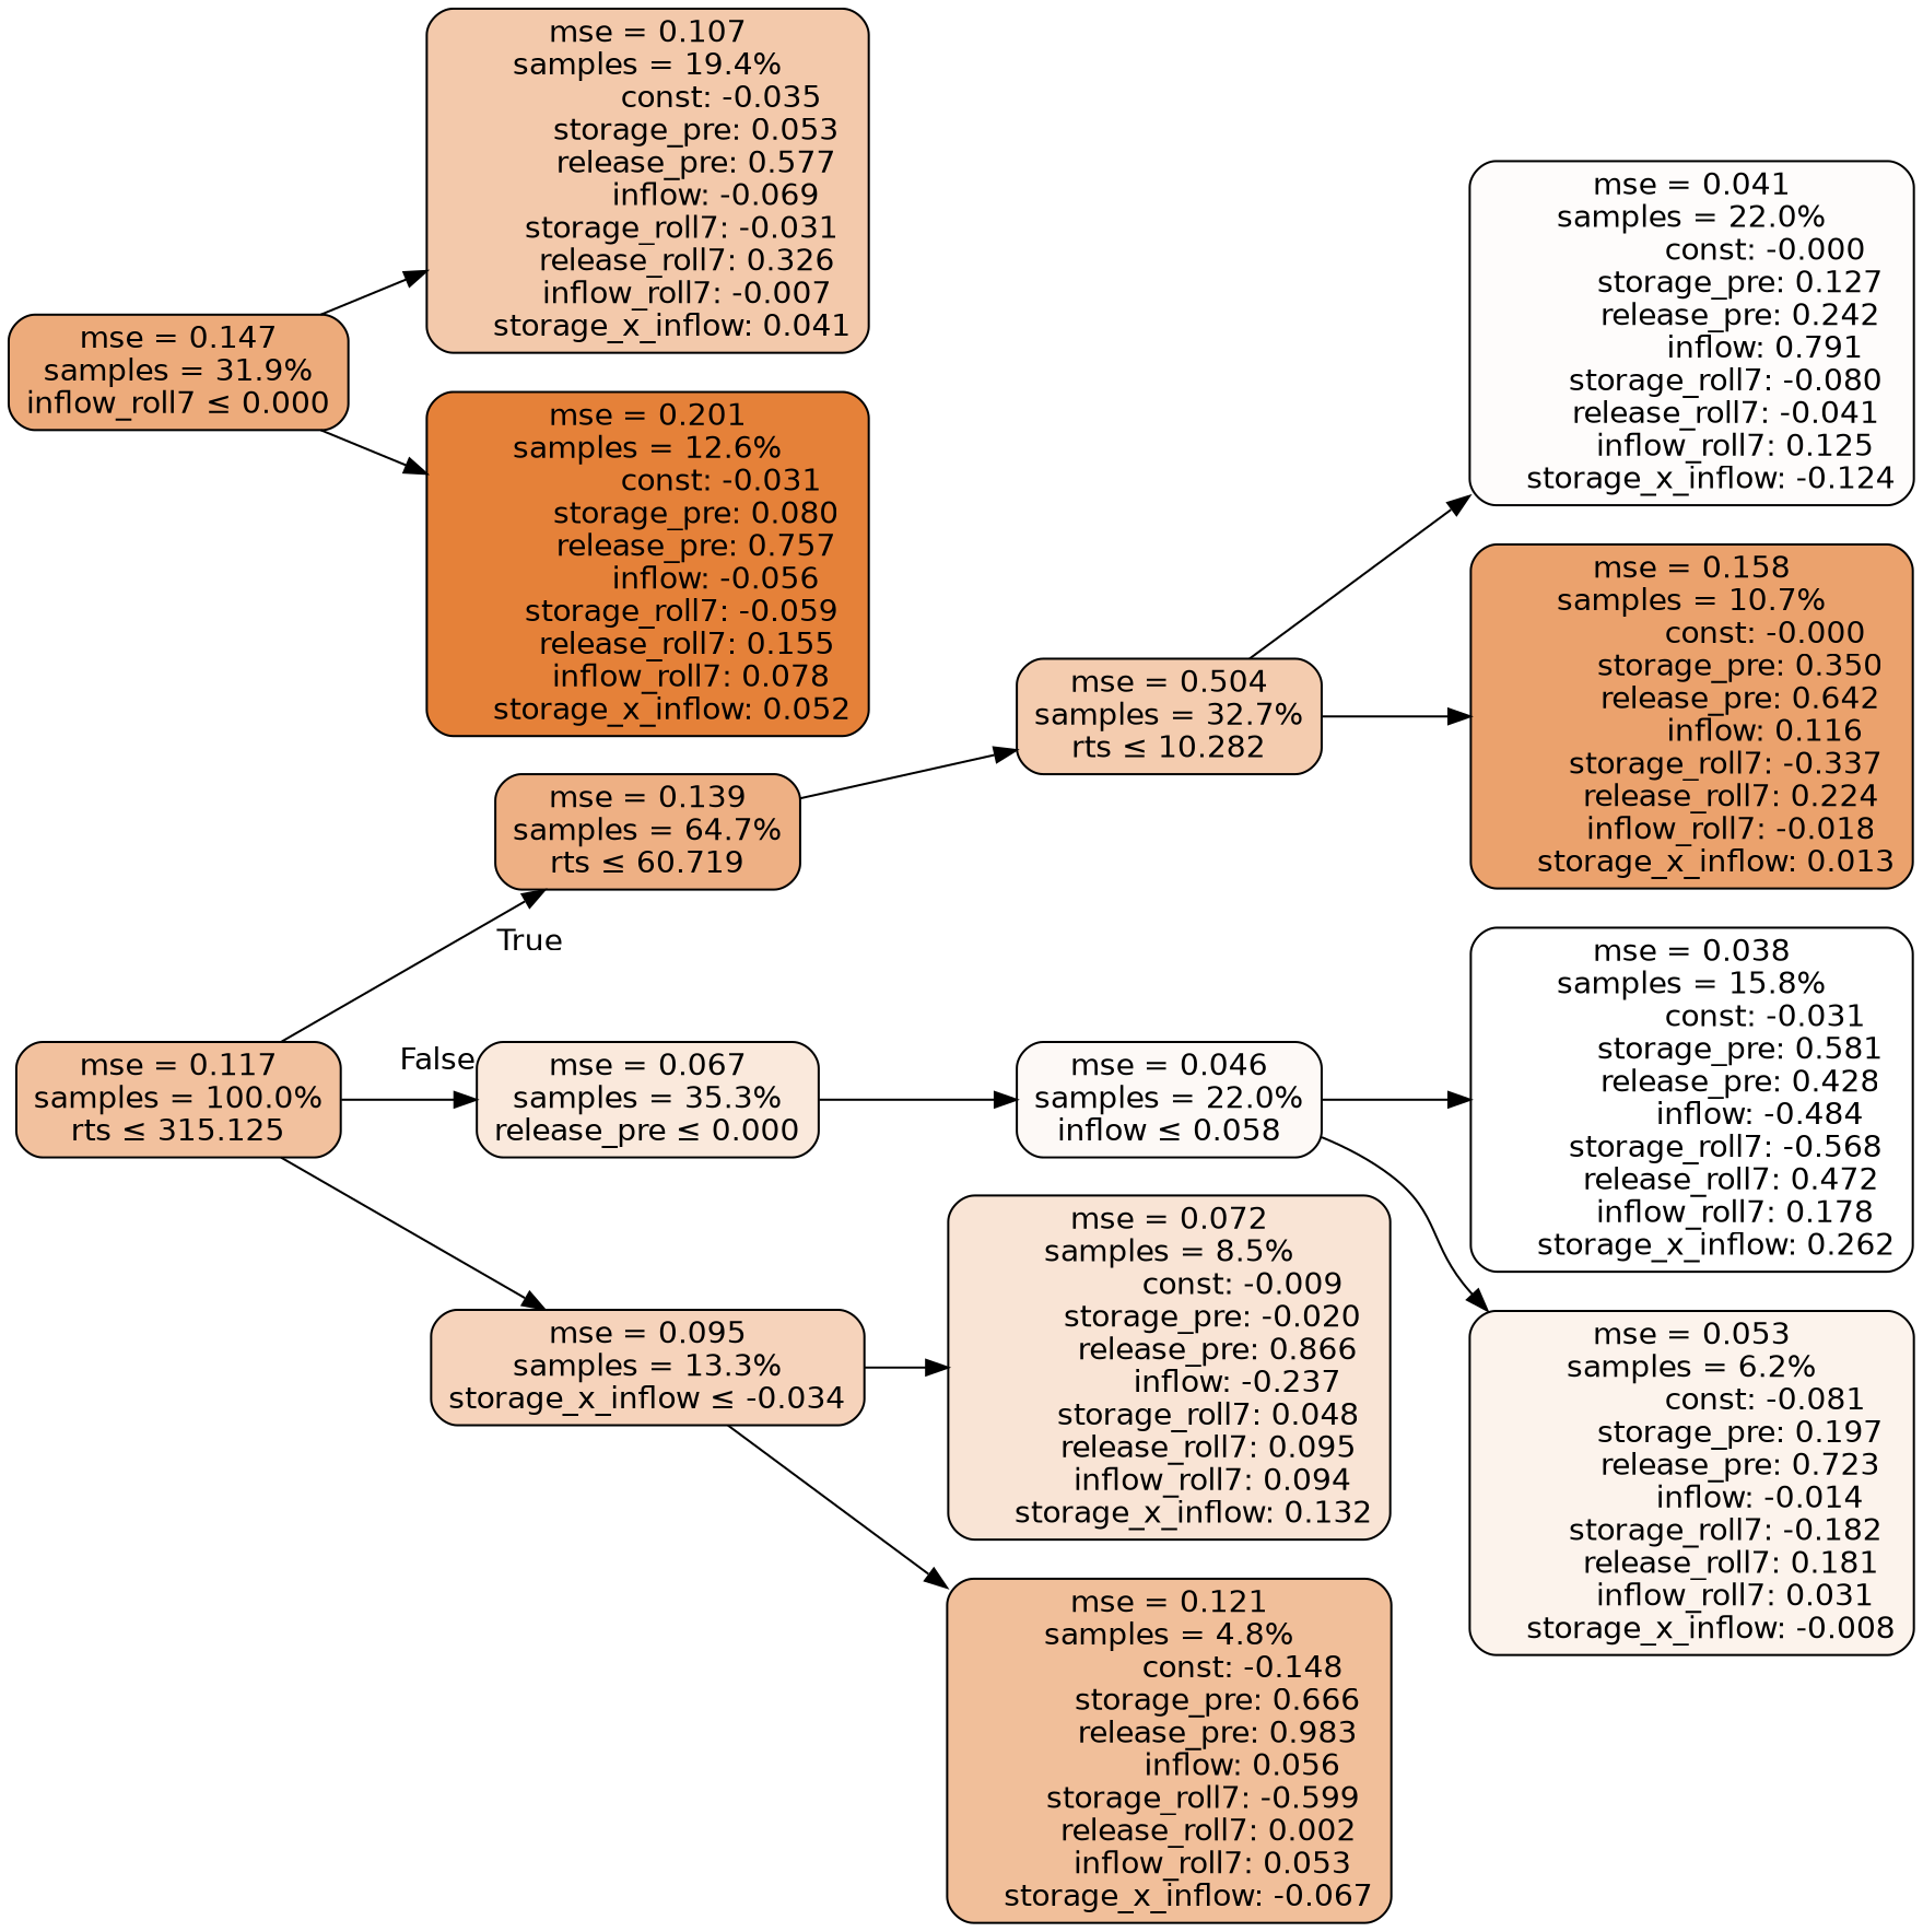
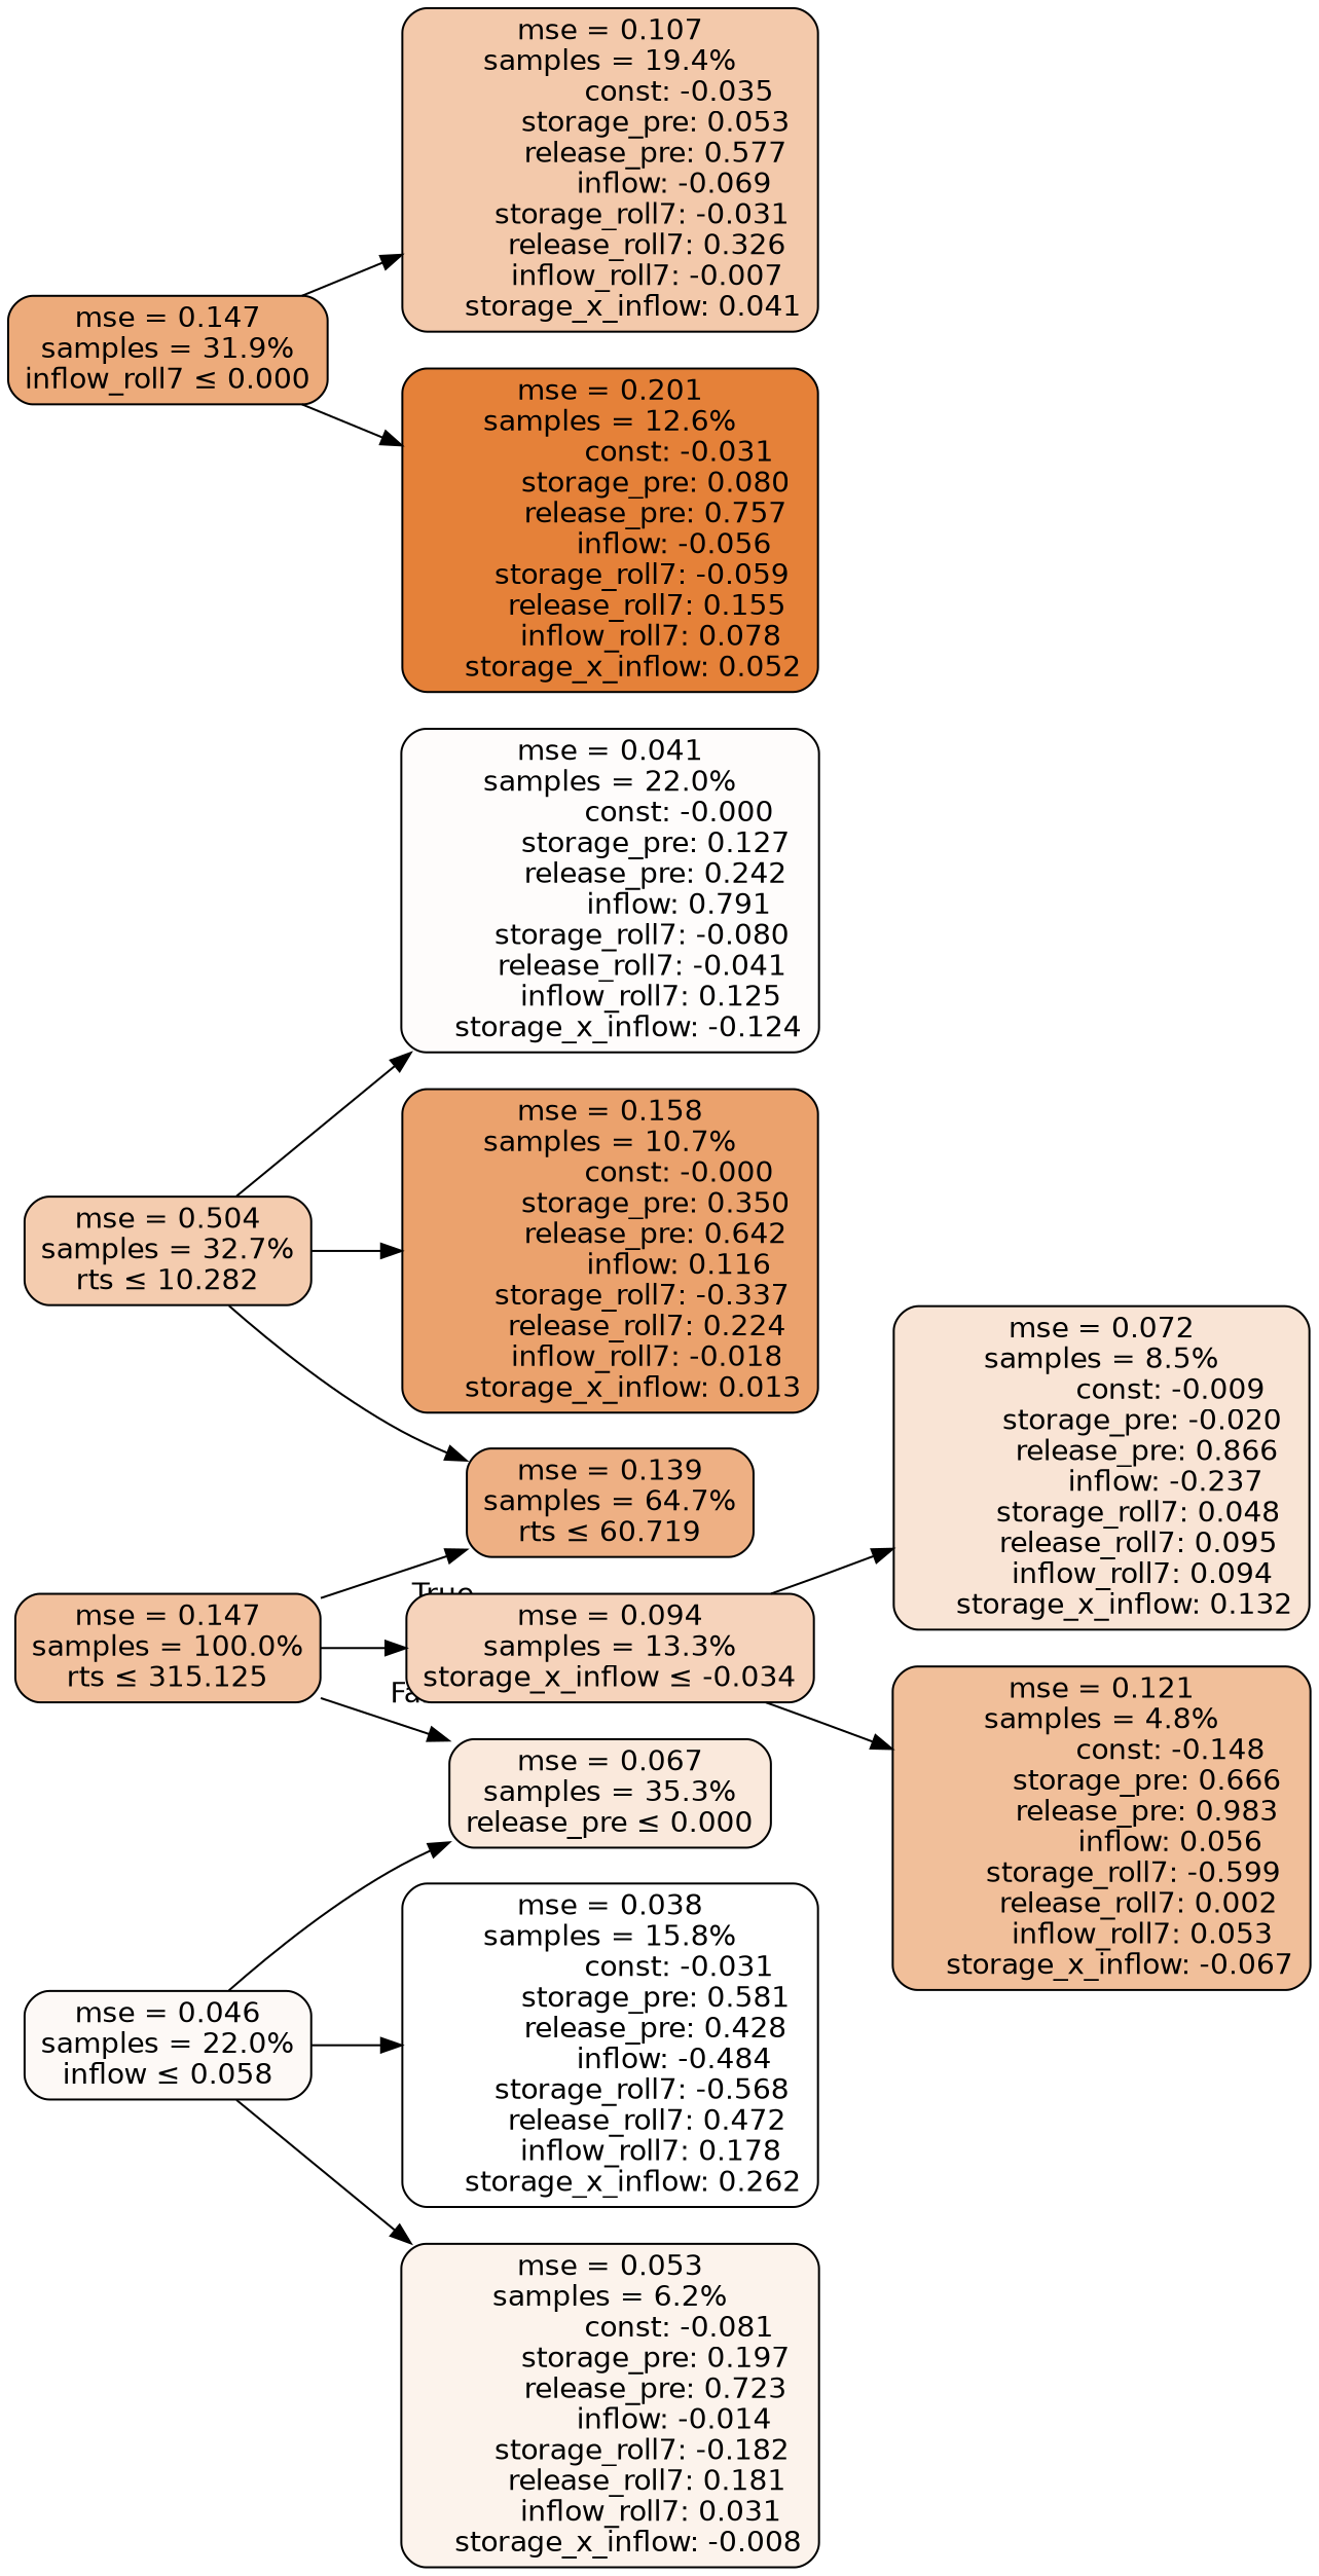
  digraph {
    rankdir=LR
    node [color=black fontname=helvetica shape=rectangle style="filled, rounded"]
    edge [fontname=helvetica]
-   n1 [fillcolor="#f2c19e" label="mse = 0.117\nsamples = 100.0%\nrts &le; 315.125"]
+   n1 [fillcolor="#f2c19e" label="mse = 0.147\nsamples = 100.0%\nrts &le; 315.125"]
    n2 [fillcolor="#eeb084" label="mse = 0.139\nsamples = 64.7%\nrts &le; 60.719"]
    n3 [fillcolor="#fae9dc" label="mse = 0.067\nsamples = 35.3%\nrelease_pre &le; 0.000"]
-   n4 [fillcolor="#f6d3bb" label="mse = 0.095\nsamples = 13.3%\nstorage_x_inflow &le; -0.034"]
+   n4 [fillcolor="#f6d3bb" label="mse = 0.094\nsamples = 13.3%\nstorage_x_inflow &le; -0.034"]
    n5 [fillcolor="#f4ccaf" label="mse = 0.504\nsamples = 32.7%\nrts &le; 10.282"]
    n6 [fillcolor="#fdf9f6" label="mse = 0.046\nsamples = 22.0%\ninflow &le; 0.058"]
    n7 [fillcolor="#fefcfb" label="mse = 0.041\nsamples = 22.0%\n               const: -0.000\n          storage_pre: 0.127\n          release_pre: 0.242\n               inflow: 0.791\n       storage_roll7: -0.080\n       release_roll7: -0.041\n         inflow_roll7: 0.125\n    storage_x_inflow: -0.124"]
    n8 [fillcolor="#eba26d" label="mse = 0.158\nsamples = 10.7%\n               const: -0.000\n          storage_pre: 0.350\n          release_pre: 0.642\n               inflow: 0.116\n       storage_roll7: -0.337\n        release_roll7: 0.224\n        inflow_roll7: -0.018\n     storage_x_inflow: 0.013"]
    n9 [fillcolor="#edab7b" label="mse = 0.147\nsamples = 31.9%\ninflow_roll7 &le; 0.000"]
    n10 [fillcolor="#f3c9ab" label="mse = 0.107\nsamples = 19.4%\n               const: -0.035\n          storage_pre: 0.053\n          release_pre: 0.577\n              inflow: -0.069\n       storage_roll7: -0.031\n        release_roll7: 0.326\n        inflow_roll7: -0.007\n     storage_x_inflow: 0.041"]
    n11 [fillcolor="#e58139" label="mse = 0.201\nsamples = 12.6%\n               const: -0.031\n          storage_pre: 0.080\n          release_pre: 0.757\n              inflow: -0.056\n       storage_roll7: -0.059\n        release_roll7: 0.155\n         inflow_roll7: 0.078\n     storage_x_inflow: 0.052"]
    n12 [fillcolor="#ffffff" label="mse = 0.038\nsamples = 15.8%\n               const: -0.031\n          storage_pre: 0.581\n          release_pre: 0.428\n              inflow: -0.484\n       storage_roll7: -0.568\n        release_roll7: 0.472\n         inflow_roll7: 0.178\n     storage_x_inflow: 0.262"]
    n13 [fillcolor="#fcf3ec" label="mse = 0.053\nsamples = 6.2%\n               const: -0.081\n          storage_pre: 0.197\n          release_pre: 0.723\n              inflow: -0.014\n       storage_roll7: -0.182\n        release_roll7: 0.181\n         inflow_roll7: 0.031\n    storage_x_inflow: -0.008"]
    n14 [fillcolor="#f9e4d5" label="mse = 0.072\nsamples = 8.5%\n               const: -0.009\n         storage_pre: -0.020\n          release_pre: 0.866\n              inflow: -0.237\n        storage_roll7: 0.048\n        release_roll7: 0.095\n         inflow_roll7: 0.094\n     storage_x_inflow: 0.132"]
    n15 [fillcolor="#f1bf9a" label="mse = 0.121\nsamples = 4.8%\n               const: -0.148\n          storage_pre: 0.666\n          release_pre: 0.983\n               inflow: 0.056\n       storage_roll7: -0.599\n        release_roll7: 0.002\n         inflow_roll7: 0.053\n    storage_x_inflow: -0.067"]
    n1 -> n2 [headlabel=True labelangle=45 labeldistance=2.5]
    n1 -> n3 [headlabel=False labelangle=-45 labeldistance=2.5]
    n1 -> n4
-   n2 -> n5
-   n3 -> n6
+   n5 -> n2
+   n6 -> n3
    n4 -> n14
    n4 -> n15
    n5 -> n7
    n5 -> n8
    n6 -> n12
    n6 -> n13
    n9 -> n10
    n9 -> n11
  }
